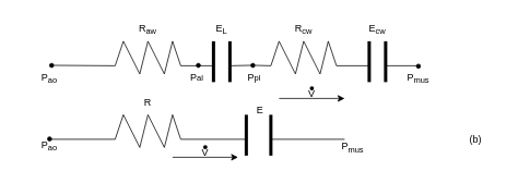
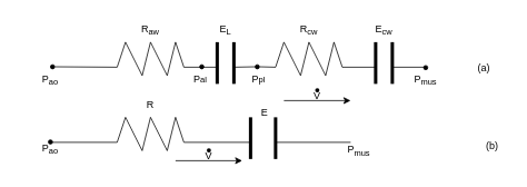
  <mxCell id="0" />
  <mxCell id="1" parent="0" />
  <mxCell id="2" value="" style="endArrow=none;html=1;rounded=0;" edge="1" parent="1" source="47"><mxGeometry width="50" height="50" relative="1" as="geometry"><mxPoint x="60" y="80" as="sourcePoint" /><mxPoint x="140" y="80" as="targetPoint" /></mxGeometry></mxCell>
  <mxCell id="3" value="" style="endArrow=none;html=1;rounded=0;" edge="1" parent="1"><mxGeometry width="50" height="50" relative="1" as="geometry"><mxPoint x="140" y="80" as="sourcePoint" /><mxPoint x="150" y="50" as="targetPoint" /></mxGeometry></mxCell>
  <mxCell id="4" value="" style="endArrow=none;html=1;rounded=0;" edge="1" parent="1"><mxGeometry width="50" height="50" relative="1" as="geometry"><mxPoint x="150" y="50" as="sourcePoint" /><mxPoint x="170" y="90" as="targetPoint" /></mxGeometry></mxCell>
  <mxCell id="5" value="" style="endArrow=none;html=1;rounded=0;" edge="1" parent="1"><mxGeometry width="50" height="50" relative="1" as="geometry"><mxPoint x="170" y="90" as="sourcePoint" /><mxPoint x="180" y="50" as="targetPoint" /></mxGeometry></mxCell>
  <mxCell id="6" value="" style="endArrow=none;html=1;rounded=0;" edge="1" parent="1"><mxGeometry width="50" height="50" relative="1" as="geometry"><mxPoint x="180" y="50" as="sourcePoint" /><mxPoint x="200" y="90" as="targetPoint" /></mxGeometry></mxCell>
  <mxCell id="7" value="" style="endArrow=none;html=1;rounded=0;" edge="1" parent="1"><mxGeometry width="50" height="50" relative="1" as="geometry"><mxPoint x="200" y="90" as="sourcePoint" /><mxPoint x="210" y="50" as="targetPoint" /></mxGeometry></mxCell>
  <mxCell id="8" value="" style="endArrow=none;html=1;rounded=0;" edge="1" parent="1"><mxGeometry width="50" height="50" relative="1" as="geometry"><mxPoint x="210" y="50" as="sourcePoint" /><mxPoint x="220" y="80" as="targetPoint" /></mxGeometry></mxCell>
  <mxCell id="9" value="" style="endArrow=none;html=1;rounded=0;" edge="1" parent="1"><mxGeometry width="50" height="50" relative="1" as="geometry"><mxPoint x="220" y="80" as="sourcePoint" /><mxPoint x="260" y="80" as="targetPoint" /></mxGeometry></mxCell>
  <mxCell id="10" value="" style="endArrow=none;html=1;rounded=0;strokeWidth=4;" edge="1" parent="1"><mxGeometry width="50" height="50" relative="1" as="geometry"><mxPoint x="260" y="50" as="sourcePoint" /><mxPoint x="260" y="100" as="targetPoint" /></mxGeometry></mxCell>
  <mxCell id="11" value="" style="endArrow=none;html=1;rounded=0;strokeWidth=4;" edge="1" parent="1"><mxGeometry width="50" height="50" relative="1" as="geometry"><mxPoint x="280" y="50" as="sourcePoint" /><mxPoint x="280" y="100" as="targetPoint" /></mxGeometry></mxCell>
  <mxCell id="12" value="" style="endArrow=none;html=1;rounded=0;" edge="1" parent="1" source="50"><mxGeometry width="50" height="50" relative="1" as="geometry"><mxPoint x="280" y="80" as="sourcePoint" /><mxPoint x="330" y="80" as="targetPoint" /></mxGeometry></mxCell>
  <mxCell id="13" value="" style="endArrow=none;html=1;rounded=0;" edge="1" parent="1"><mxGeometry width="50" height="50" relative="1" as="geometry"><mxPoint x="330" y="80" as="sourcePoint" /><mxPoint x="340" y="50" as="targetPoint" /></mxGeometry></mxCell>
  <mxCell id="14" value="" style="endArrow=none;html=1;rounded=0;" edge="1" parent="1"><mxGeometry width="50" height="50" relative="1" as="geometry"><mxPoint x="340" y="50" as="sourcePoint" /><mxPoint x="360" y="90" as="targetPoint" /></mxGeometry></mxCell>
  <mxCell id="15" value="" style="endArrow=none;html=1;rounded=0;" edge="1" parent="1"><mxGeometry width="50" height="50" relative="1" as="geometry"><mxPoint x="360" y="90" as="sourcePoint" /><mxPoint x="370" y="50" as="targetPoint" /></mxGeometry></mxCell>
  <mxCell id="16" value="" style="endArrow=none;html=1;rounded=0;" edge="1" parent="1"><mxGeometry width="50" height="50" relative="1" as="geometry"><mxPoint x="370" y="50" as="sourcePoint" /><mxPoint x="390" y="90" as="targetPoint" /></mxGeometry></mxCell>
  <mxCell id="17" value="" style="endArrow=none;html=1;rounded=0;" edge="1" parent="1"><mxGeometry width="50" height="50" relative="1" as="geometry"><mxPoint x="390" y="90" as="sourcePoint" /><mxPoint x="400" y="50" as="targetPoint" /></mxGeometry></mxCell>
  <mxCell id="18" value="" style="endArrow=none;html=1;rounded=0;" edge="1" parent="1"><mxGeometry width="50" height="50" relative="1" as="geometry"><mxPoint x="400" y="50" as="sourcePoint" /><mxPoint x="410" y="80" as="targetPoint" /></mxGeometry></mxCell>
  <mxCell id="19" value="" style="endArrow=none;html=1;rounded=0;" edge="1" parent="1"><mxGeometry width="50" height="50" relative="1" as="geometry"><mxPoint x="410" y="80" as="sourcePoint" /><mxPoint x="450" y="80" as="targetPoint" /></mxGeometry></mxCell>
  <mxCell id="20" value="" style="endArrow=none;html=1;rounded=0;strokeWidth=4;" edge="1" parent="1"><mxGeometry width="50" height="50" relative="1" as="geometry"><mxPoint x="450" y="50" as="sourcePoint" /><mxPoint x="450" y="100" as="targetPoint" /></mxGeometry></mxCell>
  <mxCell id="21" value="" style="endArrow=none;html=1;rounded=0;strokeWidth=4;" edge="1" parent="1"><mxGeometry width="50" height="50" relative="1" as="geometry"><mxPoint x="470" y="50" as="sourcePoint" /><mxPoint x="470" y="100" as="targetPoint" /></mxGeometry></mxCell>
  <mxCell id="22" value="" style="endArrow=none;html=1;rounded=0;" edge="1" parent="1"><mxGeometry width="50" height="50" relative="1" as="geometry"><mxPoint x="470" y="80" as="sourcePoint" /><mxPoint x="510" y="80" as="targetPoint" /></mxGeometry></mxCell>
  <mxCell id="23" value="" style="endArrow=none;html=1;rounded=0;" edge="1" parent="1"><mxGeometry width="50" height="50" relative="1" as="geometry"><mxPoint x="60" y="170" as="sourcePoint" /><mxPoint x="140" y="170" as="targetPoint" /></mxGeometry></mxCell>
  <mxCell id="24" value="" style="endArrow=none;html=1;rounded=0;" edge="1" parent="1"><mxGeometry width="50" height="50" relative="1" as="geometry"><mxPoint x="140" y="170" as="sourcePoint" /><mxPoint x="150" y="140" as="targetPoint" /></mxGeometry></mxCell>
  <mxCell id="25" value="" style="endArrow=none;html=1;rounded=0;" edge="1" parent="1"><mxGeometry width="50" height="50" relative="1" as="geometry"><mxPoint x="150" y="140" as="sourcePoint" /><mxPoint x="170" y="180" as="targetPoint" /></mxGeometry></mxCell>
  <mxCell id="26" value="" style="endArrow=none;html=1;rounded=0;" edge="1" parent="1"><mxGeometry width="50" height="50" relative="1" as="geometry"><mxPoint x="170" y="180" as="sourcePoint" /><mxPoint x="180" y="140" as="targetPoint" /></mxGeometry></mxCell>
  <mxCell id="27" value="" style="endArrow=none;html=1;rounded=0;" edge="1" parent="1"><mxGeometry width="50" height="50" relative="1" as="geometry"><mxPoint x="180" y="140" as="sourcePoint" /><mxPoint x="200" y="180" as="targetPoint" /></mxGeometry></mxCell>
  <mxCell id="28" value="" style="endArrow=none;html=1;rounded=0;" edge="1" parent="1"><mxGeometry width="50" height="50" relative="1" as="geometry"><mxPoint x="200" y="180" as="sourcePoint" /><mxPoint x="210" y="140" as="targetPoint" /></mxGeometry></mxCell>
  <mxCell id="29" value="" style="endArrow=none;html=1;rounded=0;" edge="1" parent="1"><mxGeometry width="50" height="50" relative="1" as="geometry"><mxPoint x="210" y="140" as="sourcePoint" /><mxPoint x="220" y="170" as="targetPoint" /></mxGeometry></mxCell>
  <mxCell id="30" value="" style="endArrow=none;html=1;rounded=0;" edge="1" parent="1"><mxGeometry width="50" height="50" relative="1" as="geometry"><mxPoint x="220" y="170" as="sourcePoint" /><mxPoint x="300" y="170" as="targetPoint" /></mxGeometry></mxCell>
  <mxCell id="31" value="" style="endArrow=none;html=1;rounded=0;strokeWidth=4;" edge="1" parent="1"><mxGeometry width="50" height="50" relative="1" as="geometry"><mxPoint x="300" y="140" as="sourcePoint" /><mxPoint x="300" y="190" as="targetPoint" /></mxGeometry></mxCell>
  <mxCell id="32" value="" style="endArrow=none;html=1;rounded=0;strokeWidth=4;" edge="1" parent="1"><mxGeometry width="50" height="50" relative="1" as="geometry"><mxPoint x="330" y="140" as="sourcePoint" /><mxPoint x="330" y="190" as="targetPoint" /></mxGeometry></mxCell>
  <mxCell id="33" value="" style="endArrow=none;html=1;rounded=0;" edge="1" parent="1"><mxGeometry width="50" height="50" relative="1" as="geometry"><mxPoint x="330" y="170" as="sourcePoint" /><mxPoint x="420" y="170" as="targetPoint" /></mxGeometry></mxCell>
  <mxCell id="34" value="P&lt;sub&gt;ao&lt;/sub&gt;" style="text;html=1;strokeColor=none;fillColor=none;align=center;verticalAlign=middle;whiteSpace=wrap;rounded=0;" vertex="1" parent="1"><mxGeometry x="30" y="80" width="60" height="30" as="geometry" /></mxCell>
  <mxCell id="35" value="R&lt;sub&gt;aw&lt;/sub&gt;" style="text;html=1;strokeColor=none;fillColor=none;align=center;verticalAlign=middle;whiteSpace=wrap;rounded=0;" vertex="1" parent="1"><mxGeometry x="150" y="20" width="60" height="30" as="geometry" /></mxCell>
  <mxCell id="36" value="P&lt;span style=&quot;font-size: 10px;&quot;&gt;al&lt;/span&gt;" style="text;html=1;strokeColor=none;fillColor=none;align=center;verticalAlign=middle;whiteSpace=wrap;rounded=0;" vertex="1" parent="1"><mxGeometry x="210" y="80" width="60" height="30" as="geometry" /></mxCell>
  <mxCell id="37" value="E&lt;sub&gt;L&lt;/sub&gt;" style="text;html=1;strokeColor=none;fillColor=none;align=center;verticalAlign=middle;whiteSpace=wrap;rounded=0;" vertex="1" parent="1"><mxGeometry x="240" y="20" width="60" height="30" as="geometry" /></mxCell>
  <mxCell id="38" value="P&lt;span style=&quot;font-size: 10px;&quot;&gt;pl&lt;/span&gt;" style="text;html=1;strokeColor=none;fillColor=none;align=center;verticalAlign=middle;whiteSpace=wrap;rounded=0;" vertex="1" parent="1"><mxGeometry x="280" y="80" width="60" height="30" as="geometry" /></mxCell>
  <mxCell id="39" value="R&lt;sub&gt;cw&lt;/sub&gt;" style="text;html=1;strokeColor=none;fillColor=none;align=center;verticalAlign=middle;whiteSpace=wrap;rounded=0;" vertex="1" parent="1"><mxGeometry x="340" y="20" width="60" height="30" as="geometry" /></mxCell>
  <mxCell id="40" value="E&lt;sub&gt;cw&lt;/sub&gt;" style="text;html=1;strokeColor=none;fillColor=none;align=center;verticalAlign=middle;whiteSpace=wrap;rounded=0;" vertex="1" parent="1"><mxGeometry x="430" y="20" width="60" height="30" as="geometry" /></mxCell>
  <mxCell id="41" value="P&lt;sub&gt;mus&lt;/sub&gt;" style="text;html=1;strokeColor=none;fillColor=none;align=center;verticalAlign=middle;whiteSpace=wrap;rounded=0;" vertex="1" parent="1"><mxGeometry x="480" y="80" width="60" height="30" as="geometry" /></mxCell>
  <mxCell id="42" value="" style="endArrow=classic;html=1;rounded=0;" edge="1" parent="1"><mxGeometry width="50" height="50" relative="1" as="geometry"><mxPoint x="340" y="120" as="sourcePoint" /><mxPoint x="420" y="120" as="targetPoint" /></mxGeometry></mxCell>
  <mxCell id="43" value="V" style="text;html=1;strokeColor=none;fillColor=none;align=center;verticalAlign=middle;whiteSpace=wrap;rounded=0;" vertex="1" parent="1"><mxGeometry x="350" y="100" width="60" height="30" as="geometry" /></mxCell>
  <mxCell id="44" value="" style="endArrow=none;html=1;rounded=0;" edge="1" parent="1"><mxGeometry width="50" height="50" relative="1" as="geometry"><mxPoint x="260" y="180" as="sourcePoint" /><mxPoint x="260" y="180" as="targetPoint" /></mxGeometry></mxCell>
  <mxCell id="45" value="" style="ellipse;whiteSpace=wrap;html=1;aspect=fixed;fillColor=#000000;" vertex="1" parent="1"><mxGeometry x="57.5" y="167" width="5" height="5" as="geometry" /></mxCell>
  <mxCell id="46" value="" style="endArrow=none;html=1;rounded=0;" edge="1" parent="1" target="47"><mxGeometry width="50" height="50" relative="1" as="geometry"><mxPoint x="60" y="80" as="sourcePoint" /><mxPoint x="140" y="80" as="targetPoint" /></mxGeometry></mxCell>
  <mxCell id="47" value="" style="ellipse;whiteSpace=wrap;html=1;aspect=fixed;fillColor=#000000;" vertex="1" parent="1"><mxGeometry x="60" y="77" width="5" height="5" as="geometry" /></mxCell>
  <mxCell id="48" value="" style="ellipse;whiteSpace=wrap;html=1;aspect=fixed;fillColor=#000000;" vertex="1" parent="1"><mxGeometry x="239" y="77" width="5" height="5" as="geometry" /></mxCell>
  <mxCell id="49" value="" style="endArrow=none;html=1;rounded=0;" edge="1" parent="1" target="50"><mxGeometry width="50" height="50" relative="1" as="geometry"><mxPoint x="280" y="80" as="sourcePoint" /><mxPoint x="330" y="80" as="targetPoint" /></mxGeometry></mxCell>
  <mxCell id="50" value="" style="ellipse;whiteSpace=wrap;html=1;aspect=fixed;fillColor=#000000;" vertex="1" parent="1"><mxGeometry x="305.5" y="77" width="5" height="5" as="geometry" /></mxCell>
  <mxCell id="51" value="" style="ellipse;whiteSpace=wrap;html=1;aspect=fixed;fillColor=#000000;" vertex="1" parent="1"><mxGeometry x="507.5" y="78" width="5" height="5" as="geometry" /></mxCell>
  <mxCell id="52" value="" style="ellipse;whiteSpace=wrap;html=1;aspect=fixed;fillColor=#000000;" vertex="1" parent="1"><mxGeometry x="20" y="45" as="geometry" /></mxCell>
  <mxCell id="53" value="" style="ellipse;whiteSpace=wrap;html=1;aspect=fixed;fillColor=#000000;strokeWidth=0;shadow=0;" vertex="1" parent="1"><mxGeometry x="377.5" y="105" width="5" height="5" as="geometry" /></mxCell>
  <mxCell id="54" value="P&lt;sub&gt;ao&lt;/sub&gt;" style="text;html=1;strokeColor=none;fillColor=none;align=center;verticalAlign=middle;whiteSpace=wrap;rounded=0;" vertex="1" parent="1"><mxGeometry x="30" y="163" width="60" height="30" as="geometry" /></mxCell>
  <mxCell id="55" value="R" style="text;html=1;strokeColor=none;fillColor=none;align=center;verticalAlign=middle;whiteSpace=wrap;rounded=0;" vertex="1" parent="1"><mxGeometry x="150" y="110" width="60" height="30" as="geometry" /></mxCell>
  <mxCell id="56" value="" style="endArrow=classic;html=1;rounded=0;" edge="1" parent="1"><mxGeometry width="50" height="50" relative="1" as="geometry"><mxPoint x="210" y="192" as="sourcePoint" /><mxPoint x="290" y="192" as="targetPoint" /></mxGeometry></mxCell>
  <mxCell id="57" value="V" style="text;html=1;strokeColor=none;fillColor=none;align=center;verticalAlign=middle;whiteSpace=wrap;rounded=0;" vertex="1" parent="1"><mxGeometry x="220" y="172" width="60" height="30" as="geometry" /></mxCell>
  <mxCell id="58" value="" style="ellipse;whiteSpace=wrap;html=1;aspect=fixed;fillColor=#000000;strokeWidth=0;shadow=0;" vertex="1" parent="1"><mxGeometry x="247.5" y="177" width="5" height="5" as="geometry" /></mxCell>
  <mxCell id="59" value="E" style="text;html=1;strokeColor=none;fillColor=none;align=center;verticalAlign=middle;whiteSpace=wrap;rounded=0;" vertex="1" parent="1"><mxGeometry x="287" y="120" width="60" height="30" as="geometry" /></mxCell>
  <mxCell id="60" value="P&lt;sub&gt;mus&lt;/sub&gt;" style="text;html=1;strokeColor=none;fillColor=none;align=center;verticalAlign=middle;whiteSpace=wrap;rounded=0;" vertex="1" parent="1"><mxGeometry x="400" y="164.5" width="60" height="30" as="geometry" /></mxCell>
- <mxCell id="62" value="(b)" style="text;html=1;strokeColor=none;fillColor=none;align=center;verticalAlign=middle;whiteSpace=wrap;rounded=0;" vertex="1" parent="1"><mxGeometry x="550" y="154.5" width="60" height="30" as="geometry" /></mxCell>
+ <mxCell id="61" value="(a)" style="text;html=1;strokeColor=none;fillColor=none;align=center;verticalAlign=middle;whiteSpace=wrap;rounded=0;" vertex="1" parent="1"><mxGeometry x="550" y="65.5" width="60" height="30" as="geometry" /></mxCell>
+ <mxCell id="62" value="(b)" style="text;html=1;strokeColor=none;fillColor=none;align=center;verticalAlign=middle;whiteSpace=wrap;rounded=0;" vertex="1" parent="1"><mxGeometry x="560" y="159.5" width="60" height="30" as="geometry" /></mxCell>
